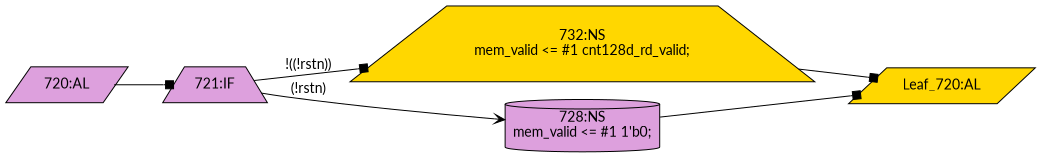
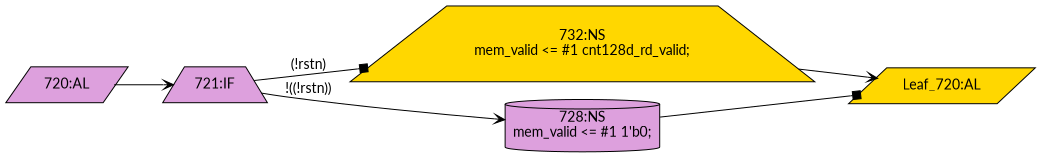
  strict digraph {
    fontname=Lato
    rankdir=LR
    node [fillcolor=plum fontname=Lato shape=parallelogram statements="[]" style=filled typ=NonblockingSubstitution]
    edge [arrowhead=box cond="[]" fontname=Lato lineno=None]
    n1 [ast="<pyverilog.vparser.ast.Always object at 0x7f0b053e0cd0>" clk_sens=False label="720:AL" sens="['sclk', 'rstn']" typ=Always use_var="['cnt128d_rd_valid', 'rstn']"]
    n2 [ast="<pyverilog.vparser.ast.IfStatement object at 0x7f0b053e0e90>" label="721:IF" shape=trapezium typ=IfStatement]
    n3 [ast="<pyverilog.vparser.ast.NonblockingSubstitution object at 0x7f0b053e03d0>" fillcolor=gold label="732:NS\nmem_valid <= #1 cnt128d_rd_valid;" shape=trapezium statements="[<pyverilog.vparser.ast.NonblockingSubstitution object at 0x7f0b053e03d0>]"]
    n4 [ast="<pyverilog.vparser.ast.NonblockingSubstitution object at 0x7f0b053cdd90>" label="728:NS\nmem_valid <= #1 1'b0;" shape=cylinder statements="[<pyverilog.vparser.ast.NonblockingSubstitution object at 0x7f0b053cdd90>]"]
    n5 [def_var="['mem_valid']" fillcolor=gold label="Leaf_720:AL" statements="" typ=""]
-   n1 -> n2
-   n2 -> n3 [cond="['rstn']" label="!((!rstn))" lineno=721]
-   n2 -> n4 [arrowhead=vee cond="['rstn']" label="(!rstn)" lineno=721]
-   n3 -> n5
+   n1 -> n2 [arrowhead=vee]
+   n2 -> n3 [cond="['rstn']" label="(!rstn)" lineno=721]
+   n2 -> n4 [arrowhead=vee cond="['rstn']" label="!((!rstn))" lineno=721]
+   n3 -> n5 [arrowhead=vee]
    n4 -> n5
  }
